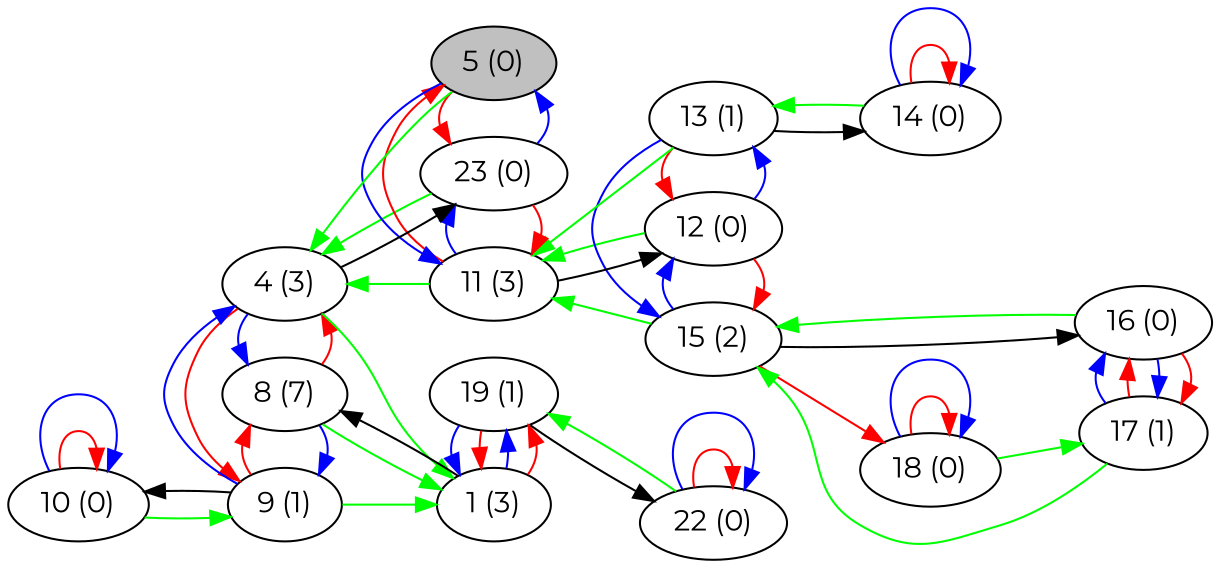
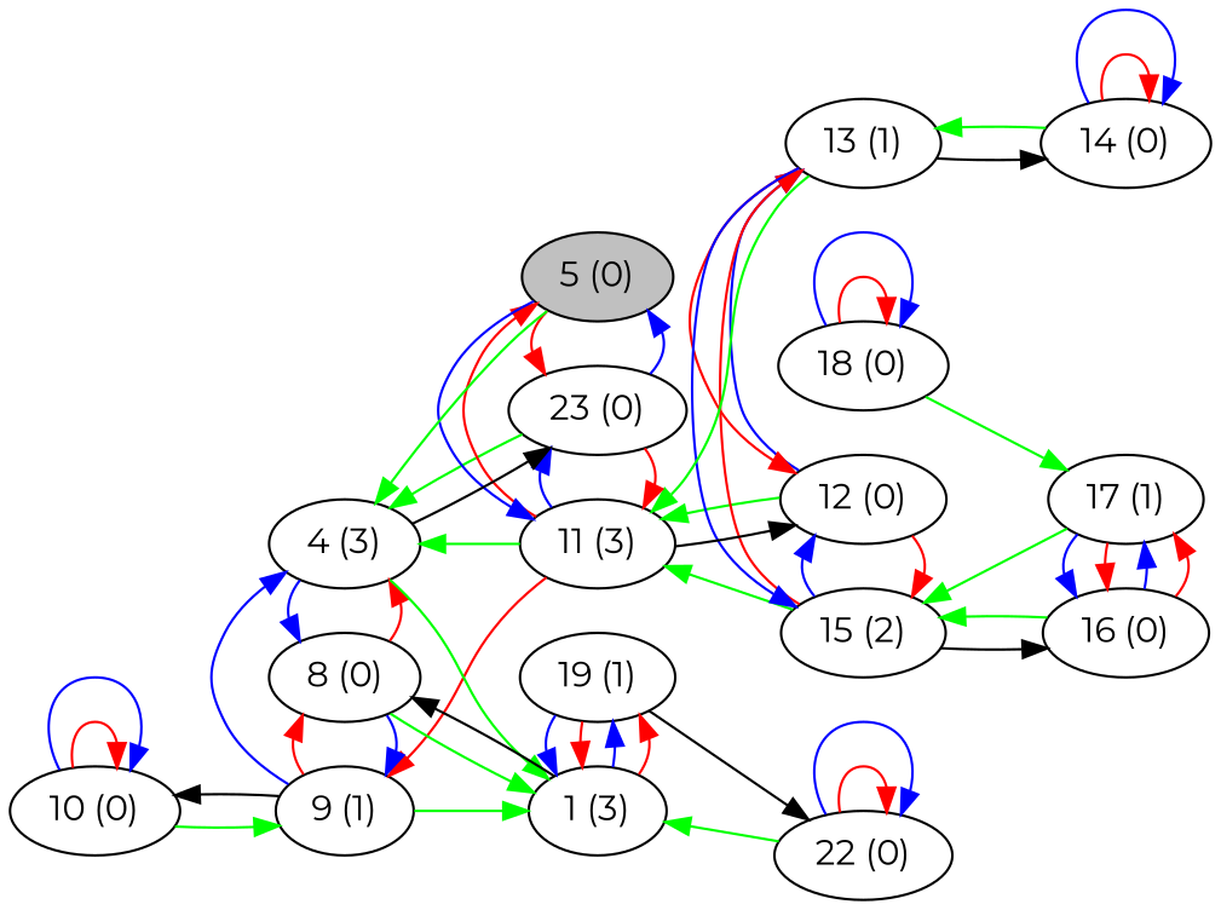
  digraph {
    fontname=Montserrat
    rankdir=LR
    node [fontname=Montserrat]
    edge [color=red fontname=Montserrat]
    n1 [label="10 (0)"]
    n2 [label="12 (0)"]
    n3 [label="15 (2)"]
    n4 [label="13 (1)"]
    n5 [label="14 (0)"]
    n6 [label="18 (0)"]
    n7 [label="16 (0)"]
    n8 [label="17 (1)"]
    n9 [label="23 (0)"]
    n10 [label="11 (3)"]
    n11 [fillcolor=grey label="5 (0)" style=filled]
-   n12 [label="8 (7)"]
+   n12 [label="8 (0)"]
    n13 [label="4 (3)"]
    n14 [label="9 (1)"]
    n15 [label="22 (0)"]
    n16 [label="1 (3)"]
    n17 [label="19 (1)"]
    subgraph sub_1 {
      rank=same
      n1
    }
    subgraph sub_2 {
      rank=same
      n2
      n3
      n4
    }
    subgraph sub_3 {
      rank=same
      n5
    }
    subgraph sub_4 {
      rank=same
      n6
    }
    subgraph sub_5 {
      rank=same
      n7
      n8
    }
    subgraph sub_6 {
      rank=same
      n9
      n10
      n11
    }
    subgraph sub_7 {
      rank=same
      n12
      n13
      n14
    }
    subgraph sub_8 {
      rank=same
      n15
    }
    subgraph sub_9 {
      rank=same
      n16
      n17
    }
    n1 -> n1
    n1 -> n1 [color=blue]
    n1 -> n14 [color=green]
    n2 -> n3
    n2 -> n4 [color=blue]
    n2 -> n10 [color=green]
    n3 -> n2 [color=blue]
-   n3 -> n6
+   n3 -> n4
    n3 -> n7 [color=black]
    n3 -> n10 [color=green]
    n4 -> n2
    n4 -> n3 [color=blue]
    n4 -> n5 [color=black]
    n4 -> n10 [color=green]
    n5 -> n4 [color=green]
    n5 -> n5
    n5 -> n5 [color=blue]
    n6 -> n6
    n6 -> n6 [color=blue]
    n6 -> n8 [color=green]
    n7 -> n3 [color=green]
    n7 -> n8
    n7 -> n8 [color=blue]
    n8 -> n3 [color=green]
    n8 -> n7
    n8 -> n7 [color=blue]
    n9 -> n10
    n9 -> n11 [color=blue]
    n9 -> n13 [color=green]
    n10 -> n2 [color=black]
    n10 -> n9 [color=blue]
    n10 -> n11
    n10 -> n13 [color=green]
    n11 -> n9
    n11 -> n10 [color=blue]
    n11 -> n13 [color=green]
    n12 -> n13
    n12 -> n14 [color=blue]
    n12 -> n16 [color=green]
    n13 -> n9 [color=black]
    n13 -> n12 [color=blue]
-   n13 -> n14
+   n10 -> n14
    n13 -> n16 [color=green]
    n14 -> n1 [color=black]
    n14 -> n12
    n14 -> n13 [color=blue]
    n14 -> n16 [color=green]
    n15 -> n15
    n15 -> n15 [color=blue]
-   n15 -> n17 [color=green]
+   n15 -> n16 [color=green]
    n16 -> n12 [color=black]
    n16 -> n17
    n16 -> n17 [color=blue]
    n17 -> n15 [color=black]
    n17 -> n16
    n17 -> n16 [color=blue]
  }
